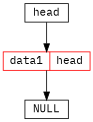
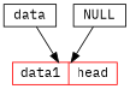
  digraph {
    fontname="IBM Plex Mono"
    node [fontname="IBM Plex Mono" shape=record]
    edge [fontname="IBM Plex Mono"]
-   n1 [height=.1 label=head]
+   n1 [height=.1 label=data]
    n2 [color=RED height=.1 label="data1|head"]
    n3 [height=.1 label=NULL]
    n1 -> n2
-   n2 -> n3
+   n3 -> n2
  }
